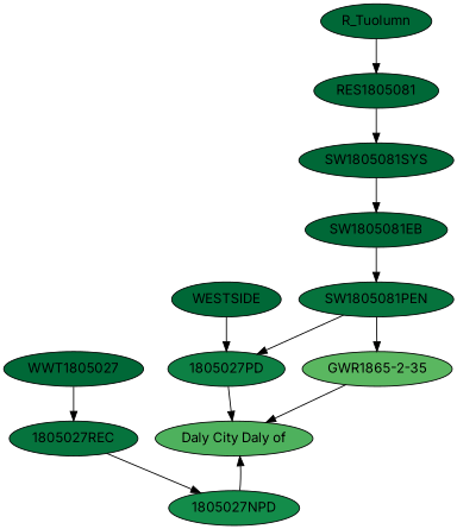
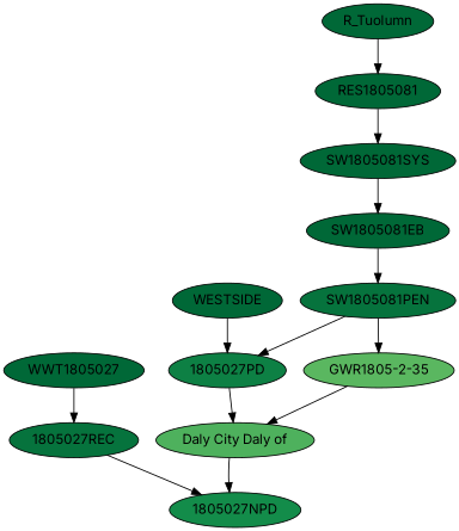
  digraph {
    fontname=Inter
    node [fillcolor="#006837" fontname=Inter style=filled]
    edge [fontname=Inter]
    SW1805081PEN [fillcolor="#06733d"]
-   "GWR1805-2-35" [fillcolor="#5ab760" label="GWR1865-2-35"]
+   "GWR1805-2-35" [fillcolor="#5ab760"]
    "1805027PD" [fillcolor="#0d8044"]
    n4 [fillcolor="#4eb15d" label="Daly City Daly of"]
    WESTSIDE
    SW1805081SYS
    SW1805081EB
    R_Tuolumn
    RES1805081
    "1805027REC" [fillcolor="#06733d"]
    "1805027NPD" [fillcolor="#138c4a"]
    WWT1805027
    SW1805081PEN -> "GWR1805-2-35"
    SW1805081PEN -> "1805027PD"
    "GWR1805-2-35" -> n4
    "1805027PD" -> n4
    WESTSIDE -> "1805027PD"
    SW1805081SYS -> SW1805081EB
    SW1805081EB -> SW1805081PEN
    R_Tuolumn -> RES1805081
    RES1805081 -> SW1805081SYS
    "1805027REC" -> "1805027NPD"
-   "1805027NPD" -> n4
+   n4 -> "1805027NPD"
    WWT1805027 -> "1805027REC"
  }
